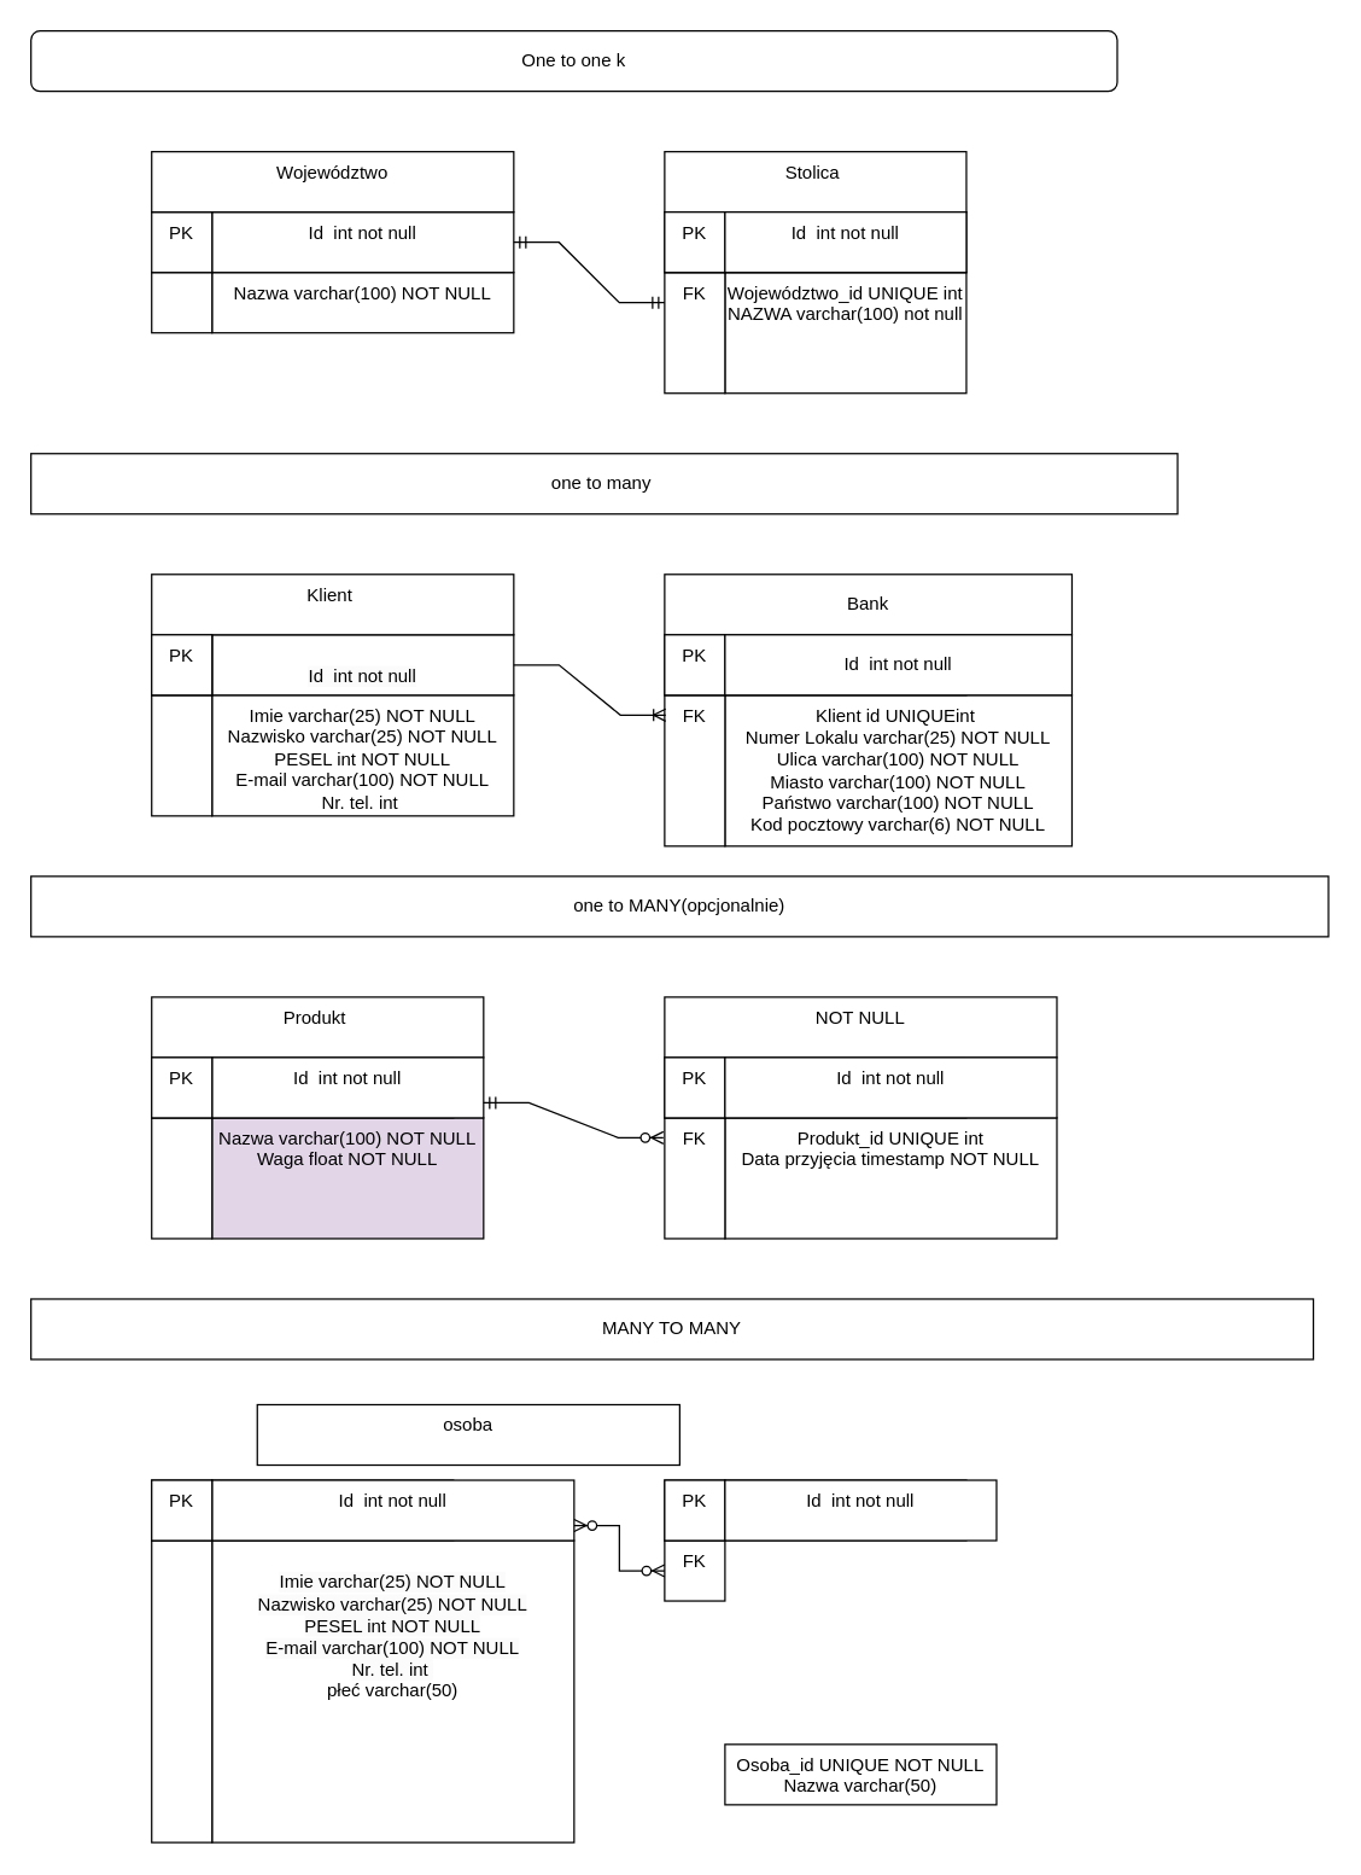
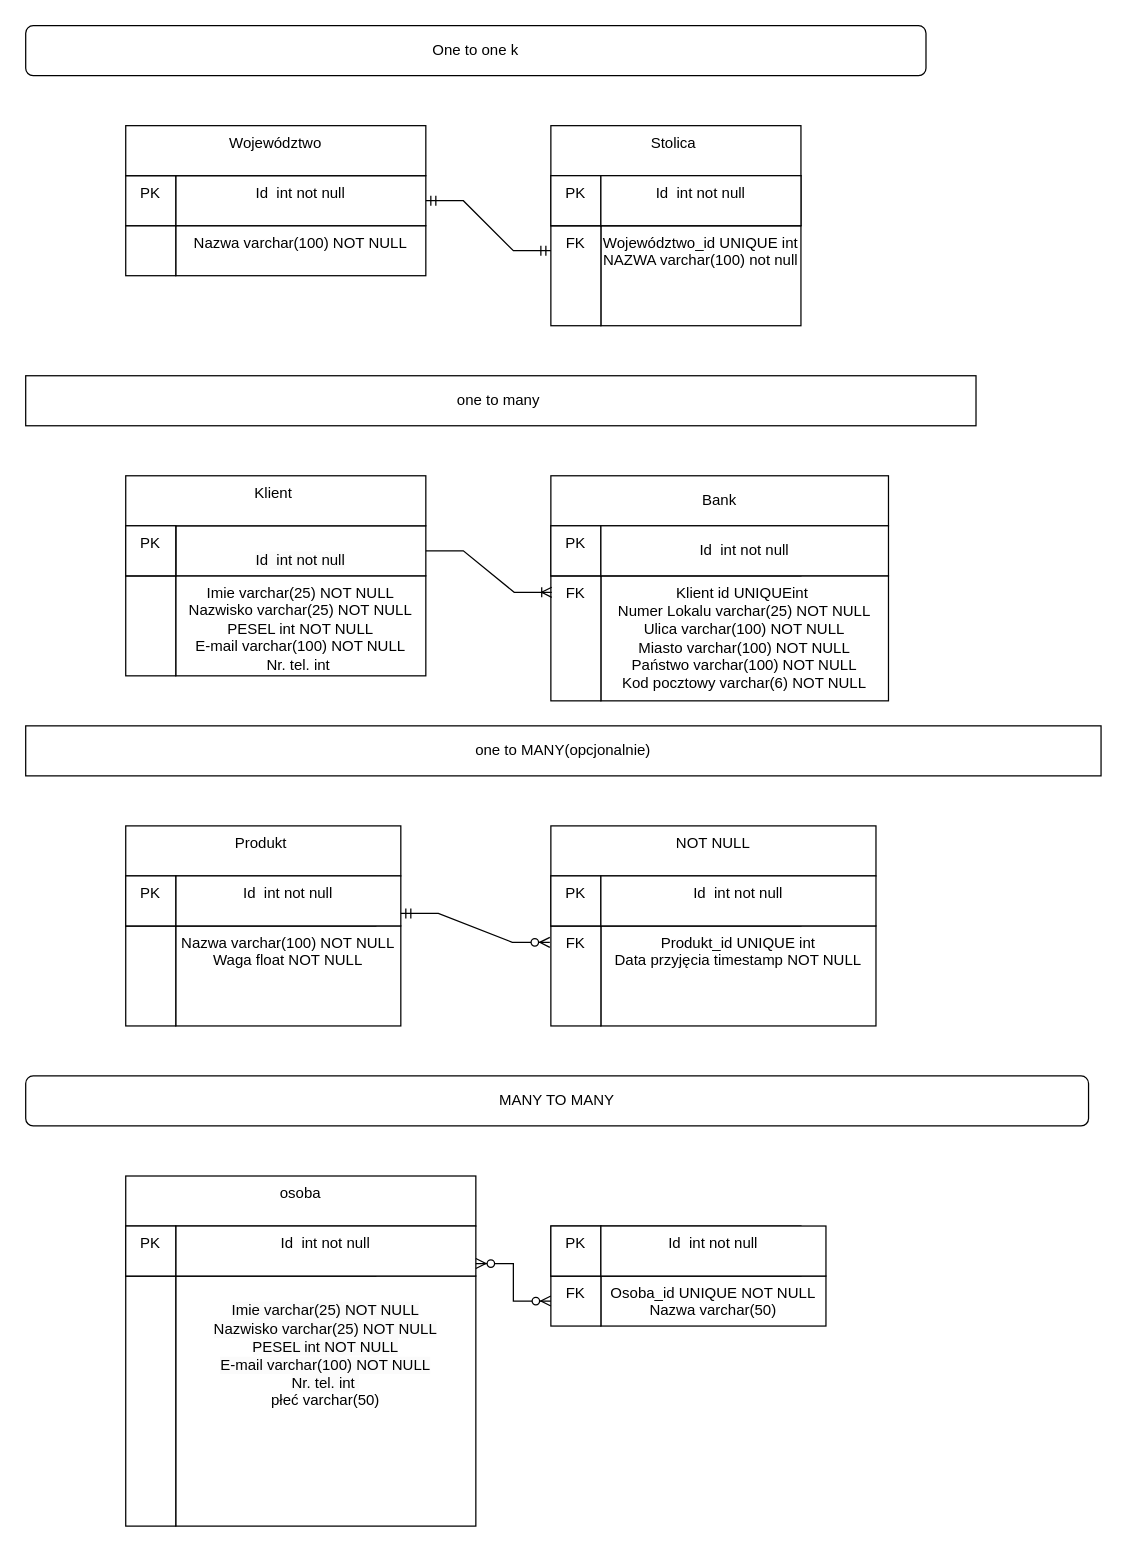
  <mxCell id="0" />
  <mxCell id="1" parent="0" />
  <mxCell id="2" value="Nazwa varchar(100) NOT NULL" style="rounded=0;whiteSpace=wrap;html=1;verticalAlign=top;" vertex="1" parent="1"><mxGeometry x="140" y="180" width="200" height="40" as="geometry" /></mxCell>
  <mxCell id="3" value="" style="rounded=0;whiteSpace=wrap;html=1;verticalAlign=top;" vertex="1" parent="1"><mxGeometry x="100" y="180" width="40" height="40" as="geometry" /></mxCell>
  <mxCell id="4" value="Id&amp;nbsp; int not null" style="rounded=0;whiteSpace=wrap;html=1;verticalAlign=top;" vertex="1" parent="1"><mxGeometry x="140" y="140" width="200" height="40" as="geometry" /></mxCell>
  <mxCell id="5" value="PK" style="rounded=0;whiteSpace=wrap;html=1;verticalAlign=top;" vertex="1" parent="1"><mxGeometry x="100" y="140" width="40" height="40" as="geometry" /></mxCell>
  <mxCell id="6" value="Województwo" style="rounded=0;whiteSpace=wrap;html=1;verticalAlign=top;" vertex="1" parent="1"><mxGeometry x="100" y="100" width="240" height="40" as="geometry" /></mxCell>
  <mxCell id="7" value="Województwo_id UNIQUE int&lt;br&gt;NAZWA varchar(100) not null" style="rounded=0;whiteSpace=wrap;html=1;verticalAlign=top;" vertex="1" parent="1"><mxGeometry x="480" y="180" width="160" height="80" as="geometry" /></mxCell>
  <mxCell id="8" value="FK" style="rounded=0;whiteSpace=wrap;html=1;verticalAlign=top;" vertex="1" parent="1"><mxGeometry x="440" y="180" width="40" height="80" as="geometry" /></mxCell>
  <mxCell id="9" value="" style="rounded=0;whiteSpace=wrap;html=1;verticalAlign=top;" vertex="1" parent="1"><mxGeometry x="480" y="140" width="160" height="40" as="geometry" /></mxCell>
  <mxCell id="10" value="" style="rounded=0;whiteSpace=wrap;html=1;verticalAlign=top;" vertex="1" parent="1"><mxGeometry x="440" y="140" width="40" height="40" as="geometry" /></mxCell>
  <mxCell id="11" value="Stolica&amp;nbsp;" style="rounded=0;whiteSpace=wrap;html=1;verticalAlign=top;" vertex="1" parent="1"><mxGeometry x="440" y="100" width="200" height="40" as="geometry" /></mxCell>
  <mxCell id="12" value="One to one k" style="whiteSpace=wrap;html=1;rounded=1;" vertex="1" parent="1"><mxGeometry width="720" height="40" as="geometry" x="20" y="20" /></mxCell>
  <mxCell id="13" value="Imie varchar(25) NOT NULL&lt;br&gt;Nazwisko varchar(25) NOT NULL&lt;br&gt;PESEL int NOT NULL&lt;br&gt;E-mail varchar(100) NOT NULL&lt;br&gt;Nr. tel. int&amp;nbsp;" style="rounded=0;whiteSpace=wrap;html=1;verticalAlign=top;" vertex="1" parent="1"><mxGeometry x="140" y="460" width="200" height="80" as="geometry" /></mxCell>
  <mxCell id="14" value="" style="rounded=0;whiteSpace=wrap;html=1;verticalAlign=top;" vertex="1" parent="1"><mxGeometry x="100" y="460" width="40" height="80" as="geometry" /></mxCell>
  <mxCell id="15" value="&#10;&lt;span style=&quot;color: rgb(0, 0, 0); font-family: Helvetica; font-size: 12px; font-style: normal; font-variant-ligatures: normal; font-variant-caps: normal; font-weight: 400; letter-spacing: normal; orphans: 2; text-align: center; text-indent: 0px; text-transform: none; widows: 2; word-spacing: 0px; -webkit-text-stroke-width: 0px; background-color: rgb(251, 251, 251); text-decoration-thickness: initial; text-decoration-style: initial; text-decoration-color: initial; float: none; display: inline !important;&quot;&gt;Id&amp;nbsp; int not null&lt;/span&gt;&#10;&#10;" style="rounded=0;whiteSpace=wrap;html=1;verticalAlign=top;" vertex="1" parent="1"><mxGeometry x="140" y="420" width="200" height="40" as="geometry" /></mxCell>
  <mxCell id="16" value="" style="rounded=0;whiteSpace=wrap;html=1;verticalAlign=top;" vertex="1" parent="1"><mxGeometry x="100" y="420" width="40" height="40" as="geometry" /></mxCell>
  <mxCell id="17" value="Klient&amp;nbsp;" style="rounded=0;whiteSpace=wrap;html=1;verticalAlign=top;" vertex="1" parent="1"><mxGeometry x="100" y="380" width="240" height="40" as="geometry" /></mxCell>
  <mxCell id="18" value="Klient id UNIQUEint&amp;nbsp;&lt;br&gt;Numer Lokalu varchar(25) NOT NULL&lt;br&gt;Ulica varchar(100) NOT NULL&lt;br&gt;Miasto varchar(100) NOT NULL&lt;br&gt;Państwo varchar(100) NOT NULL&lt;br&gt;Kod pocztowy varchar(6) NOT NULL" style="rounded=0;whiteSpace=wrap;html=1;" vertex="1" parent="1"><mxGeometry x="480" y="460" width="230" height="100" as="geometry" /></mxCell>
  <mxCell id="19" value="FK" style="rounded=0;whiteSpace=wrap;html=1;verticalAlign=top;" vertex="1" parent="1"><mxGeometry x="440" y="460" width="40" height="100" as="geometry" /></mxCell>
  <mxCell id="20" value="" style="rounded=0;whiteSpace=wrap;html=1;verticalAlign=top;" vertex="1" parent="1"><mxGeometry x="480" y="420" width="160" height="40" as="geometry" /></mxCell>
  <mxCell id="21" value="" style="rounded=0;whiteSpace=wrap;html=1;verticalAlign=top;" vertex="1" parent="1"><mxGeometry x="440" y="420" width="40" height="40" as="geometry" /></mxCell>
  <mxCell id="22" value="Bank" style="rounded=0;whiteSpace=wrap;html=1;" vertex="1" parent="1"><mxGeometry x="440" y="380" width="270" height="40" as="geometry" /></mxCell>
  <mxCell id="23" value="one to many&amp;nbsp;" style="rounded=0;whiteSpace=wrap;html=1;" vertex="1" parent="1"><mxGeometry y="300" width="760" height="40" as="geometry" x="20" /></mxCell>
- <mxCell id="24" value="Nazwa varchar(100) NOT NULL&lt;br&gt;Waga float NOT NULL" style="rounded=0;whiteSpace=wrap;html=1;verticalAlign=top;fillColor=#e1d5e7;" vertex="1" parent="1"><mxGeometry x="140" y="740" width="180" height="80" as="geometry" /></mxCell>
+ <mxCell id="24" value="Nazwa varchar(100) NOT NULL&lt;br&gt;Waga float NOT NULL" style="rounded=0;whiteSpace=wrap;html=1;verticalAlign=top;" vertex="1" parent="1"><mxGeometry x="140" y="740" width="180" height="80" as="geometry" /></mxCell>
  <mxCell id="25" value="" style="rounded=0;whiteSpace=wrap;html=1;verticalAlign=top;" vertex="1" parent="1"><mxGeometry x="100" y="740" width="40" height="80" as="geometry" /></mxCell>
  <mxCell id="26" value="" style="rounded=0;whiteSpace=wrap;html=1;verticalAlign=top;" vertex="1" parent="1"><mxGeometry x="140" y="700" width="160" height="40" as="geometry" /></mxCell>
  <mxCell id="27" value="" style="rounded=0;whiteSpace=wrap;html=1;verticalAlign=top;" vertex="1" parent="1"><mxGeometry x="100" y="700" width="40" height="40" as="geometry" /></mxCell>
  <mxCell id="28" value="Produkt&amp;nbsp;" style="rounded=0;whiteSpace=wrap;html=1;verticalAlign=top;" vertex="1" parent="1"><mxGeometry x="100" y="660" width="220" height="40" as="geometry" /></mxCell>
  <mxCell id="29" value="Produkt_id UNIQUE int&lt;br&gt;Data przyjęcia timestamp NOT NULL" style="rounded=0;whiteSpace=wrap;html=1;verticalAlign=top;" vertex="1" parent="1"><mxGeometry x="480" y="740" width="220" height="80" as="geometry" /></mxCell>
  <mxCell id="30" value="FK" style="rounded=0;whiteSpace=wrap;html=1;verticalAlign=top;" vertex="1" parent="1"><mxGeometry x="440" y="740" width="40" height="80" as="geometry" /></mxCell>
  <mxCell id="31" value="" style="rounded=0;whiteSpace=wrap;html=1;verticalAlign=top;" vertex="1" parent="1"><mxGeometry x="480" y="700" width="160" height="40" as="geometry" /></mxCell>
  <mxCell id="32" value="" style="rounded=0;whiteSpace=wrap;html=1;verticalAlign=top;" vertex="1" parent="1"><mxGeometry x="440" y="700" width="40" height="40" as="geometry" /></mxCell>
  <mxCell id="33" value="NOT NULL" style="rounded=0;whiteSpace=wrap;html=1;verticalAlign=top;" vertex="1" parent="1"><mxGeometry x="440" y="660" width="260" height="40" as="geometry" /></mxCell>
  <mxCell id="34" value="&lt;br&gt;&lt;span style=&quot;color: rgb(0, 0, 0); font-family: Helvetica; font-size: 12px; font-style: normal; font-variant-ligatures: normal; font-variant-caps: normal; font-weight: 400; letter-spacing: normal; orphans: 2; text-align: center; text-indent: 0px; text-transform: none; widows: 2; word-spacing: 0px; -webkit-text-stroke-width: 0px; background-color: rgb(251, 251, 251); text-decoration-thickness: initial; text-decoration-style: initial; text-decoration-color: initial; float: none; display: inline !important;&quot;&gt;Imie varchar(25) NOT NULL&lt;/span&gt;&lt;br style=&quot;border-color: var(--border-color); color: rgb(0, 0, 0); font-family: Helvetica; font-size: 12px; font-style: normal; font-variant-ligatures: normal; font-variant-caps: normal; font-weight: 400; letter-spacing: normal; orphans: 2; text-align: center; text-indent: 0px; text-transform: none; widows: 2; word-spacing: 0px; -webkit-text-stroke-width: 0px; background-color: rgb(251, 251, 251); text-decoration-thickness: initial; text-decoration-style: initial; text-decoration-color: initial;&quot;&gt;&lt;span style=&quot;color: rgb(0, 0, 0); font-family: Helvetica; font-size: 12px; font-style: normal; font-variant-ligatures: normal; font-variant-caps: normal; font-weight: 400; letter-spacing: normal; orphans: 2; text-align: center; text-indent: 0px; text-transform: none; widows: 2; word-spacing: 0px; -webkit-text-stroke-width: 0px; background-color: rgb(251, 251, 251); text-decoration-thickness: initial; text-decoration-style: initial; text-decoration-color: initial; float: none; display: inline !important;&quot;&gt;Nazwisko varchar(25) NOT NULL&lt;/span&gt;&lt;br style=&quot;border-color: var(--border-color); color: rgb(0, 0, 0); font-family: Helvetica; font-size: 12px; font-style: normal; font-variant-ligatures: normal; font-variant-caps: normal; font-weight: 400; letter-spacing: normal; orphans: 2; text-align: center; text-indent: 0px; text-transform: none; widows: 2; word-spacing: 0px; -webkit-text-stroke-width: 0px; background-color: rgb(251, 251, 251); text-decoration-thickness: initial; text-decoration-style: initial; text-decoration-color: initial;&quot;&gt;&lt;span style=&quot;color: rgb(0, 0, 0); font-family: Helvetica; font-size: 12px; font-style: normal; font-variant-ligatures: normal; font-variant-caps: normal; font-weight: 400; letter-spacing: normal; orphans: 2; text-align: center; text-indent: 0px; text-transform: none; widows: 2; word-spacing: 0px; -webkit-text-stroke-width: 0px; background-color: rgb(251, 251, 251); text-decoration-thickness: initial; text-decoration-style: initial; text-decoration-color: initial; float: none; display: inline !important;&quot;&gt;PESEL int NOT NULL&lt;/span&gt;&lt;br style=&quot;border-color: var(--border-color); color: rgb(0, 0, 0); font-family: Helvetica; font-size: 12px; font-style: normal; font-variant-ligatures: normal; font-variant-caps: normal; font-weight: 400; letter-spacing: normal; orphans: 2; text-align: center; text-indent: 0px; text-transform: none; widows: 2; word-spacing: 0px; -webkit-text-stroke-width: 0px; background-color: rgb(251, 251, 251); text-decoration-thickness: initial; text-decoration-style: initial; text-decoration-color: initial;&quot;&gt;&lt;span style=&quot;color: rgb(0, 0, 0); font-family: Helvetica; font-size: 12px; font-style: normal; font-variant-ligatures: normal; font-variant-caps: normal; font-weight: 400; letter-spacing: normal; orphans: 2; text-align: center; text-indent: 0px; text-transform: none; widows: 2; word-spacing: 0px; -webkit-text-stroke-width: 0px; background-color: rgb(251, 251, 251); text-decoration-thickness: initial; text-decoration-style: initial; text-decoration-color: initial; float: none; display: inline !important;&quot;&gt;E-mail varchar(100) NOT NULL&lt;/span&gt;&lt;br style=&quot;border-color: var(--border-color); color: rgb(0, 0, 0); font-family: Helvetica; font-size: 12px; font-style: normal; font-variant-ligatures: normal; font-variant-caps: normal; font-weight: 400; letter-spacing: normal; orphans: 2; text-align: center; text-indent: 0px; text-transform: none; widows: 2; word-spacing: 0px; -webkit-text-stroke-width: 0px; background-color: rgb(251, 251, 251); text-decoration-thickness: initial; text-decoration-style: initial; text-decoration-color: initial;&quot;&gt;&lt;span style=&quot;color: rgb(0, 0, 0); font-family: Helvetica; font-size: 12px; font-style: normal; font-variant-ligatures: normal; font-variant-caps: normal; font-weight: 400; letter-spacing: normal; orphans: 2; text-align: center; text-indent: 0px; text-transform: none; widows: 2; word-spacing: 0px; -webkit-text-stroke-width: 0px; background-color: rgb(251, 251, 251); text-decoration-thickness: initial; text-decoration-style: initial; text-decoration-color: initial; float: none; display: inline !important;&quot;&gt;Nr. tel. int&amp;nbsp;&lt;/span&gt;&lt;br&gt;płeć varchar(50)" style="rounded=0;whiteSpace=wrap;html=1;verticalAlign=top;" vertex="1" parent="1"><mxGeometry x="140" y="1020" width="240" height="200" as="geometry" /></mxCell>
  <mxCell id="35" value="" style="rounded=0;whiteSpace=wrap;html=1;verticalAlign=top;" vertex="1" parent="1"><mxGeometry x="100" y="1020" width="40" height="200" as="geometry" /></mxCell>
  <mxCell id="36" value="" style="rounded=0;whiteSpace=wrap;html=1;verticalAlign=top;" vertex="1" parent="1"><mxGeometry x="140" y="980" width="160" height="40" as="geometry" /></mxCell>
  <mxCell id="37" value="" style="rounded=0;whiteSpace=wrap;html=1;verticalAlign=top;" vertex="1" parent="1"><mxGeometry x="100" y="980" width="40" height="40" as="geometry" /></mxCell>
- <mxCell id="38" value="osoba" style="rounded=0;whiteSpace=wrap;html=1;verticalAlign=top;" vertex="1" parent="1"><mxGeometry x="170" y="930" width="280" height="40" as="geometry" /></mxCell>
- <mxCell id="39" value="Osoba_id UNIQUE NOT NULL&lt;br&gt;Nazwa varchar(50)" style="rounded=0;whiteSpace=wrap;html=1;verticalAlign=top;" vertex="1" parent="1"><mxGeometry x="480" y="1155" width="180" height="40" as="geometry" /></mxCell>
+ <mxCell id="38" value="osoba" style="rounded=0;whiteSpace=wrap;html=1;verticalAlign=top;" vertex="1" parent="1"><mxGeometry x="100" y="940" width="280" height="40" as="geometry" /></mxCell>
+ <mxCell id="39" value="Osoba_id UNIQUE NOT NULL&lt;br&gt;Nazwa varchar(50)" style="rounded=0;whiteSpace=wrap;html=1;verticalAlign=top;" vertex="1" parent="1"><mxGeometry x="480" y="1020" width="180" height="40" as="geometry" /></mxCell>
  <mxCell id="40" value="FK&lt;br&gt;" style="rounded=0;whiteSpace=wrap;html=1;verticalAlign=top;" vertex="1" parent="1"><mxGeometry x="440" y="1020" width="40" height="40" as="geometry" /></mxCell>
  <mxCell id="41" value="" style="rounded=0;whiteSpace=wrap;html=1;verticalAlign=top;" vertex="1" parent="1"><mxGeometry x="480" y="980" width="160" height="40" as="geometry" /></mxCell>
  <mxCell id="42" value="" style="rounded=0;whiteSpace=wrap;html=1;verticalAlign=top;" vertex="1" parent="1"><mxGeometry x="440" y="980" width="40" height="40" as="geometry" /></mxCell>
  <mxCell id="43" value="one to MANY(opcjonalnie)" style="rounded=0;whiteSpace=wrap;html=1;" vertex="1" parent="1"><mxGeometry y="580" width="860" height="40" as="geometry" x="20" /></mxCell>
- <mxCell id="44" value="MANY TO MANY" style="rounded=0;whiteSpace=wrap;html=1;" vertex="1" parent="1"><mxGeometry y="860" width="850" height="40" as="geometry" x="20" /></mxCell>
+ <mxCell id="44" value="MANY TO MANY" style="whiteSpace=wrap;html=1;rounded=1;" vertex="1" parent="1"><mxGeometry y="860" width="850" height="40" as="geometry" x="20" /></mxCell>
  <mxCell id="45" value="PK" style="rounded=0;whiteSpace=wrap;html=1;verticalAlign=top;" vertex="1" parent="1"><mxGeometry x="440" y="140" width="40" height="40" as="geometry" /></mxCell>
  <mxCell id="46" value="Id&amp;nbsp; int not null" style="rounded=0;whiteSpace=wrap;html=1;verticalAlign=top;" vertex="1" parent="1"><mxGeometry x="480" y="140" width="160" height="40" as="geometry" /></mxCell>
  <mxCell id="47" value="" style="edgeStyle=entityRelationEdgeStyle;fontSize=12;html=1;endArrow=ERmandOne;startArrow=ERmandOne;rounded=0;entryX=0;entryY=0.25;entryDx=0;entryDy=0;verticalAlign=top;" edge="1" parent="1" target="8"><mxGeometry width="100" height="100" relative="1" as="geometry"><mxPoint x="340" y="160" as="sourcePoint" /><mxPoint x="440" y="60" as="targetPoint" /></mxGeometry></mxCell>
  <mxCell id="48" value="" style="edgeStyle=entityRelationEdgeStyle;fontSize=12;html=1;endArrow=ERoneToMany;rounded=0;exitX=1;exitY=0.5;exitDx=0;exitDy=0;entryX=0.017;entryY=0.132;entryDx=0;entryDy=0;entryPerimeter=0;verticalAlign=top;" edge="1" parent="1" source="15" target="19"><mxGeometry width="100" height="100" relative="1" as="geometry"><mxPoint x="500" y="550" as="sourcePoint" /><mxPoint x="600" y="450" as="targetPoint" /></mxGeometry></mxCell>
  <mxCell id="49" value="PK" style="rounded=0;whiteSpace=wrap;html=1;verticalAlign=top;" vertex="1" parent="1"><mxGeometry x="440" y="420" width="40" height="40" as="geometry" /></mxCell>
  <mxCell id="50" value="PK" style="rounded=0;whiteSpace=wrap;html=1;verticalAlign=top;" vertex="1" parent="1"><mxGeometry x="100" y="420" width="40" height="40" as="geometry" /></mxCell>
  <mxCell id="51" value="Id&amp;nbsp; int not null" style="rounded=0;whiteSpace=wrap;html=1;verticalAlign=top;" vertex="1" parent="1"><mxGeometry x="140" y="700" width="180" height="40" as="geometry" /></mxCell>
  <mxCell id="52" value="Id&amp;nbsp; int not null" style="rounded=0;whiteSpace=wrap;html=1;" vertex="1" parent="1"><mxGeometry x="480" y="420" width="230" height="40" as="geometry" /></mxCell>
  <mxCell id="53" value="PK" style="rounded=0;whiteSpace=wrap;html=1;verticalAlign=top;" vertex="1" parent="1"><mxGeometry x="100" y="700" width="40" height="40" as="geometry" /></mxCell>
  <mxCell id="54" value="PK" style="rounded=0;whiteSpace=wrap;html=1;verticalAlign=top;" vertex="1" parent="1"><mxGeometry x="440" y="700" width="40" height="40" as="geometry" /></mxCell>
  <mxCell id="55" value="Id&amp;nbsp; int not null" style="rounded=0;whiteSpace=wrap;html=1;verticalAlign=top;" vertex="1" parent="1"><mxGeometry x="480" y="700" width="220" height="40" as="geometry" /></mxCell>
  <mxCell id="56" value="" style="edgeStyle=entityRelationEdgeStyle;fontSize=12;html=1;endArrow=ERzeroToMany;startArrow=ERmandOne;rounded=0;entryX=-0.021;entryY=0.164;entryDx=0;entryDy=0;entryPerimeter=0;exitX=1;exitY=0.75;exitDx=0;exitDy=0;verticalAlign=top;" edge="1" parent="1" source="51" target="30"><mxGeometry width="100" height="100" relative="1" as="geometry"><mxPoint x="330" y="750" as="sourcePoint" /><mxPoint x="430" y="750" as="targetPoint" /></mxGeometry></mxCell>
  <mxCell id="57" value="PK" style="rounded=0;whiteSpace=wrap;html=1;verticalAlign=top;" vertex="1" parent="1"><mxGeometry x="440" y="980" width="40" height="40" as="geometry" /></mxCell>
  <mxCell id="58" value="Id&amp;nbsp; int not null" style="rounded=0;whiteSpace=wrap;html=1;verticalAlign=top;" vertex="1" parent="1"><mxGeometry x="480" y="980" width="180" height="40" as="geometry" /></mxCell>
  <mxCell id="59" value="Id&amp;nbsp; int not null" style="rounded=0;whiteSpace=wrap;html=1;verticalAlign=top;" vertex="1" parent="1"><mxGeometry x="140" y="980" width="240" height="40" as="geometry" /></mxCell>
  <mxCell id="60" value="PK" style="rounded=0;whiteSpace=wrap;html=1;verticalAlign=top;" vertex="1" parent="1"><mxGeometry x="100" y="980" width="40" height="40" as="geometry" /></mxCell>
  <mxCell id="61" value="" style="edgeStyle=entityRelationEdgeStyle;fontSize=12;html=1;endArrow=ERzeroToMany;endFill=1;startArrow=ERzeroToMany;rounded=0;exitX=1;exitY=0.75;exitDx=0;exitDy=0;" edge="1" parent="1" source="59"><mxGeometry width="100" height="100" relative="1" as="geometry"><mxPoint x="370" y="1140" as="sourcePoint" /><mxPoint x="440" y="1040" as="targetPoint" /></mxGeometry></mxCell>
